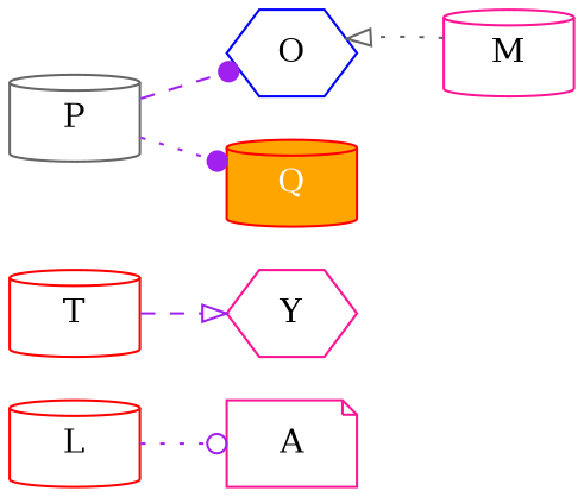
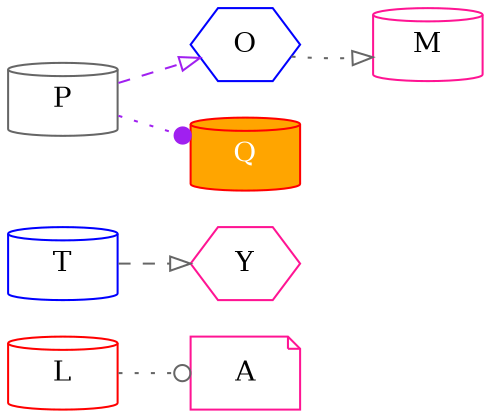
  digraph {
    rankdir=LR
    node [color=deeppink shape=cylinder]
    edge [arrowhead=onormal color=purple style=dotted]
    A [shape=note]
    L [color=red]
-   T [color=red]
+   T [color=blue]
    Y [shape=hexagon]
    P [color=gray40]
    O [color=blue shape=hexagon]
    Q [color=red fillcolor=orange fontcolor=white style=filled]
    M
-   L -> A [arrowhead=odot]
-   T -> Y [style=dashed]
-   P -> O [arrowhead=dot style=dashed]
+   L -> A [arrowhead=odot color=gray40]
+   T -> Y [color=gray40 style=dashed]
+   P -> O [style=dashed]
    P -> Q [arrowhead=dot]
-   M -> O [color=gray40]
+   O -> M [color=gray40]
  }
